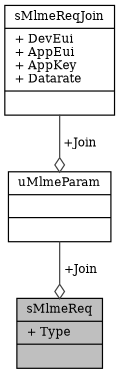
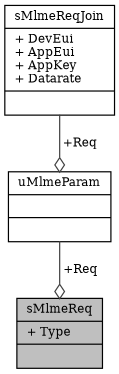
  digraph {
    fontname="DejaVu Serif"
    node [color=black fillcolor=white fontname="DejaVu Serif" fontsize=10 shape=record style=filled]
    edge [arrowhead=odiamond color=grey25 fontname="DejaVu Serif" fontsize=10 labelfontname=Helvetica labelfontsize=10 style=solid]
    n1 [fillcolor=grey75 fontcolor=black height=0.2 label="{sMlmeReq\n|+ Type\l|}" width=0.4]
    n2 [height=0.2 label="{uMlmeParam\n||}" width=0.4]
    n3 [height=0.2 label="{sMlmeReqJoin\n|+ DevEui\l+ AppEui\l+ AppKey\l+ Datarate\l|}" width=0.4]
-   n2 -> n1 [label=" +Join"]
-   n3 -> n2 [label=" +Join"]
+   n2 -> n1 [label=" +Req"]
+   n3 -> n2 [label=" +Req"]
  }
